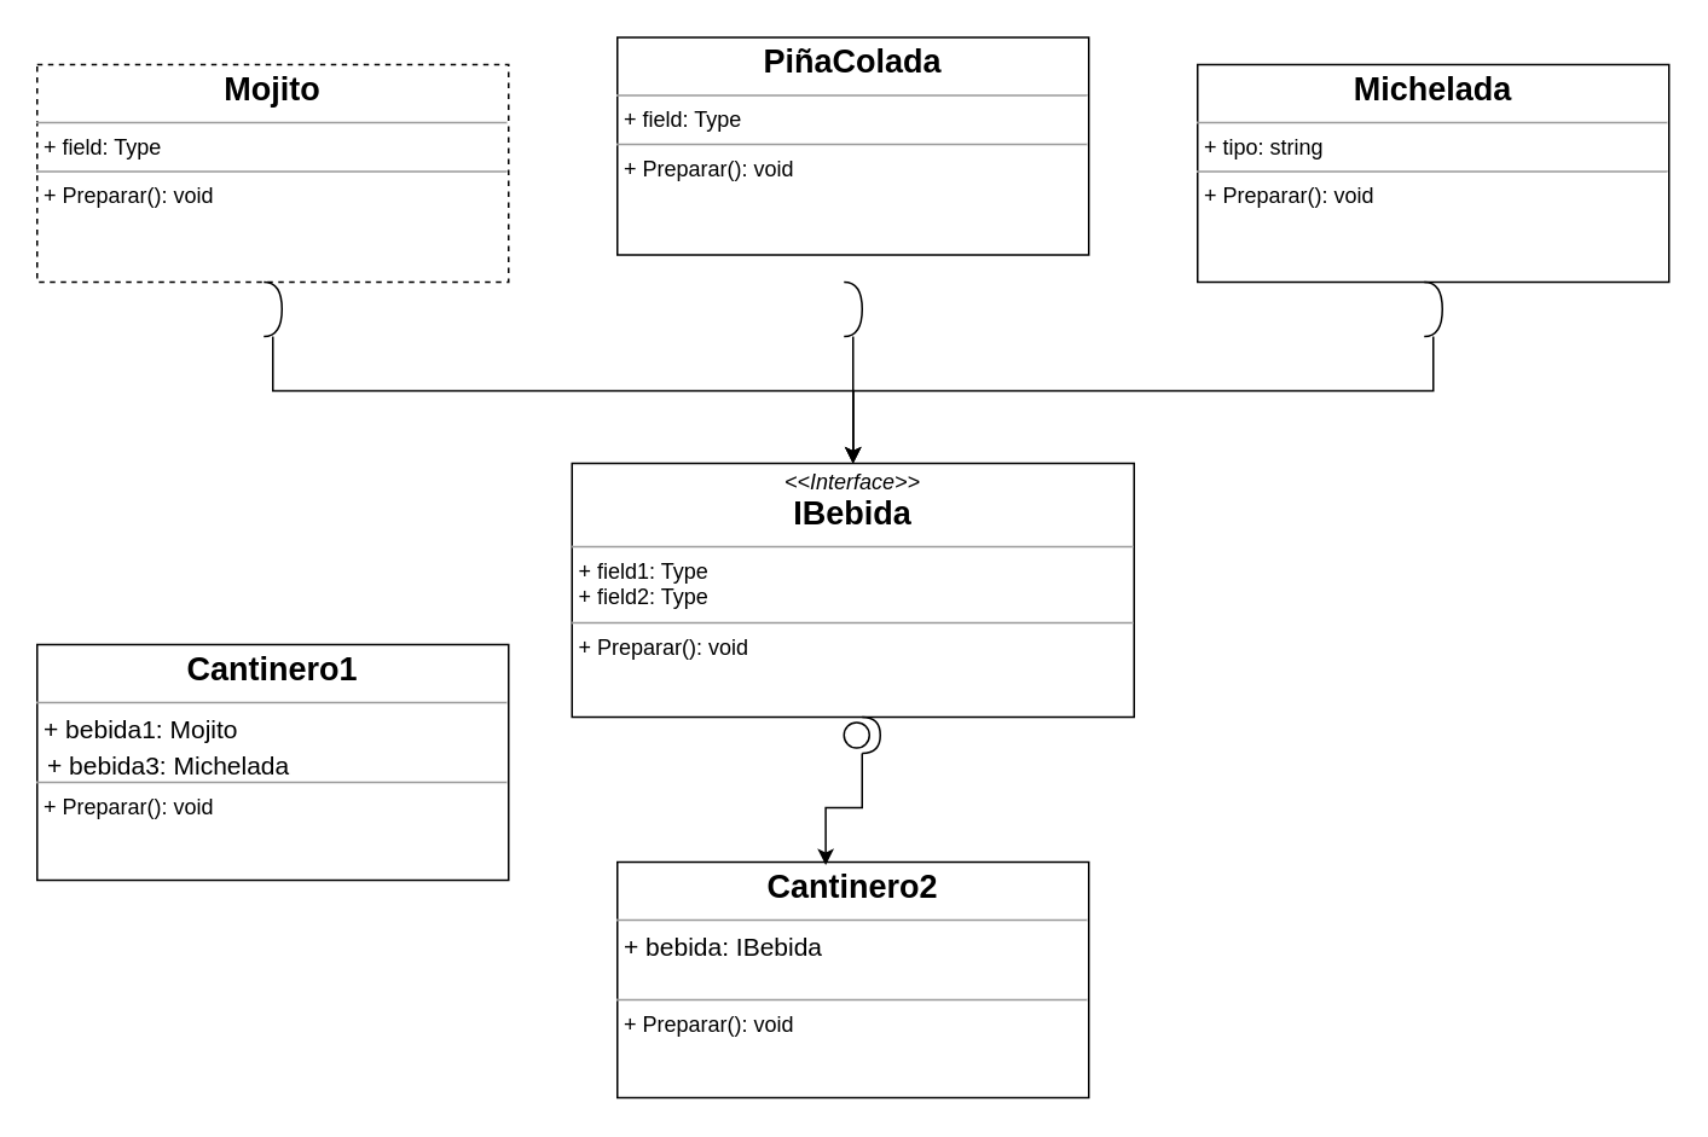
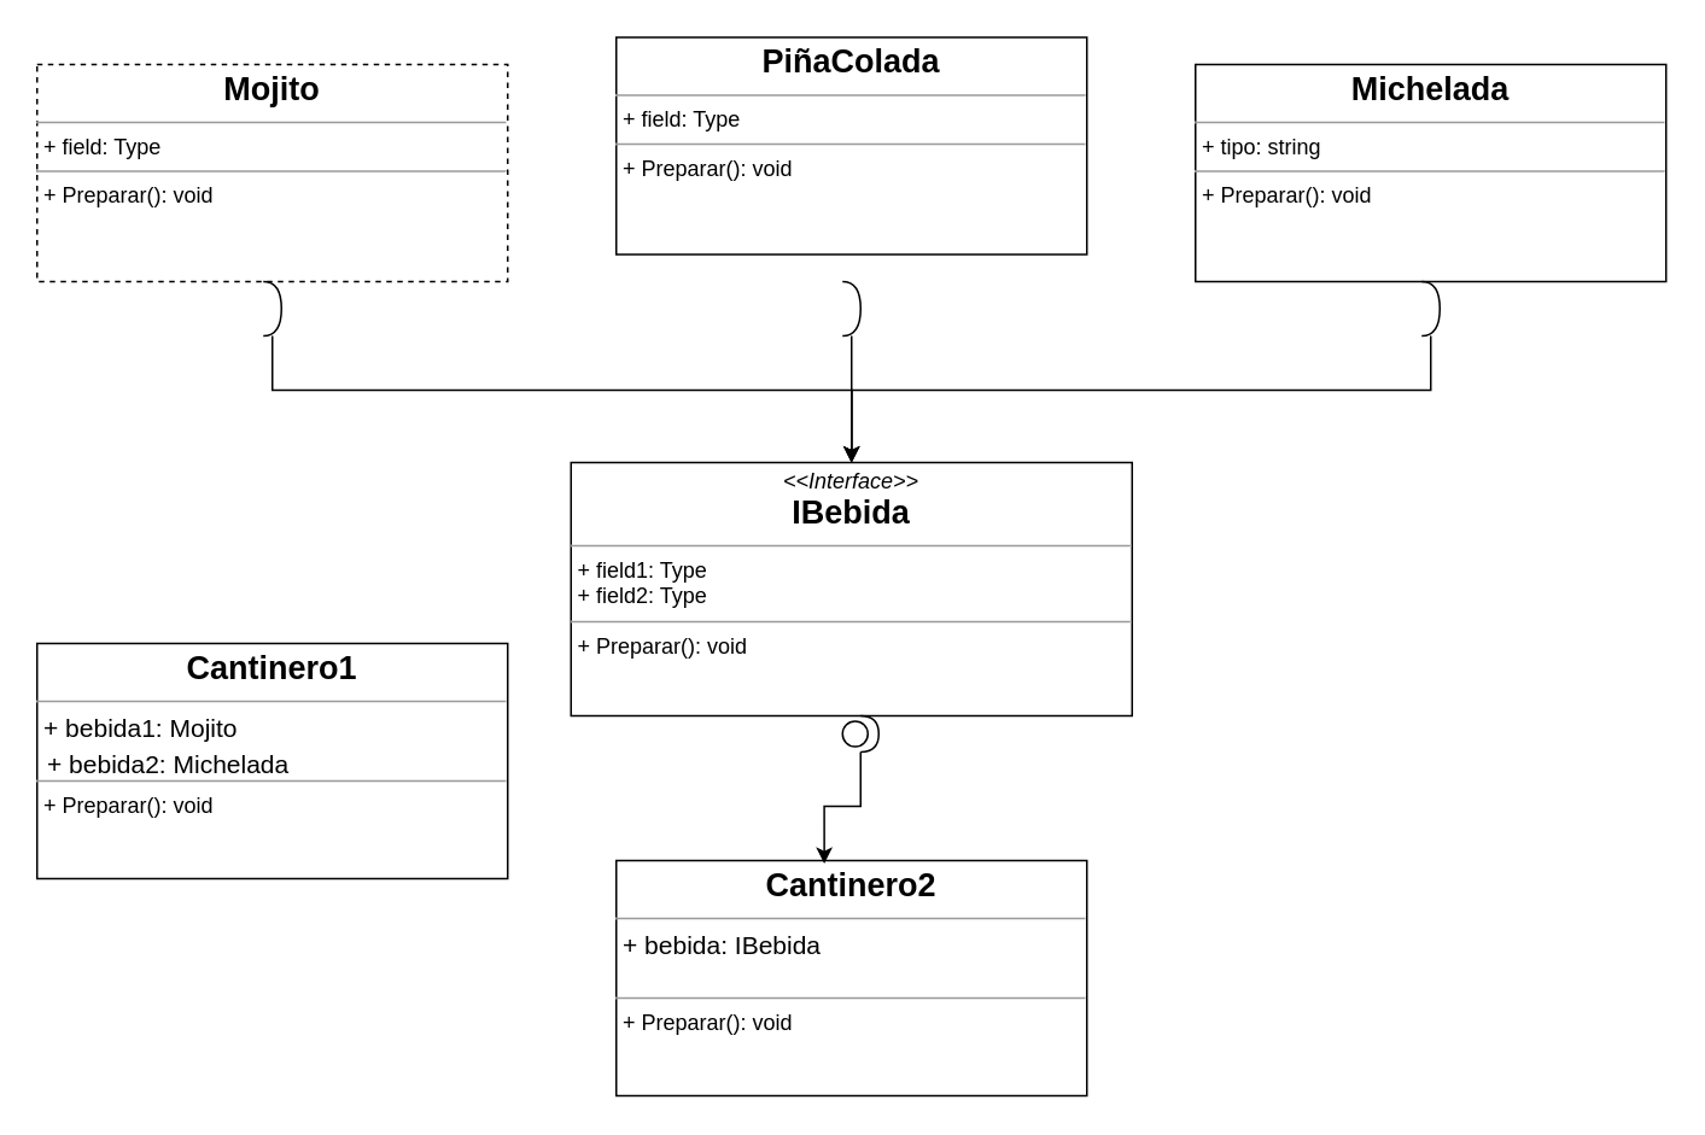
  <mxCell id="0" />
  <mxCell id="1" parent="0" />
  <mxCell id="2" value="&lt;p style=&quot;margin: 0px ; margin-top: 4px ; text-align: center&quot;&gt;&lt;b&gt;&lt;font style=&quot;font-size: 18px&quot;&gt;Cantinero1&lt;/font&gt;&lt;/b&gt;&lt;/p&gt;&lt;hr size=&quot;1&quot;&gt;&lt;p style=&quot;margin: 0px ; margin-left: 4px&quot;&gt;&lt;font style=&quot;font-size: 14px&quot;&gt;+ bebida1: Mojito&lt;/font&gt;&lt;/p&gt;&lt;p style=&quot;margin: 0px ; margin-left: 4px&quot;&gt;&lt;br&gt;&lt;/p&gt;&lt;hr size=&quot;1&quot;&gt;&lt;p style=&quot;margin: 0px ; margin-left: 4px&quot;&gt;+ Preparar(): void&lt;/p&gt;" style="verticalAlign=top;align=left;overflow=fill;fontSize=12;fontFamily=Helvetica;html=1;" vertex="1" parent="1"><mxGeometry x="20" y="355" width="260" height="130" as="geometry" /></mxCell>
  <mxCell id="3" value="&lt;p style=&quot;margin: 0px ; margin-top: 4px ; text-align: center&quot;&gt;&lt;b&gt;&lt;font style=&quot;font-size: 18px&quot;&gt;Mojito&lt;/font&gt;&lt;/b&gt;&lt;/p&gt;&lt;hr size=&quot;1&quot;&gt;&lt;p style=&quot;margin: 0px ; margin-left: 4px&quot;&gt;+ field: Type&lt;/p&gt;&lt;hr size=&quot;1&quot;&gt;&lt;p style=&quot;margin: 0px ; margin-left: 4px&quot;&gt;+ Preparar(): void&lt;/p&gt;" style="verticalAlign=top;align=left;overflow=fill;fontSize=12;fontFamily=Helvetica;html=1;dashed=1;" vertex="1" parent="1"><mxGeometry x="20" y="35" width="260" height="120" as="geometry" /></mxCell>
  <mxCell id="4" value="&lt;p style=&quot;margin: 0px ; margin-top: 4px ; text-align: center&quot;&gt;&lt;i&gt;&amp;lt;&amp;lt;Interface&amp;gt;&amp;gt;&lt;/i&gt;&lt;br&gt;&lt;b&gt;&lt;font style=&quot;font-size: 18px&quot;&gt;IBebida&lt;/font&gt;&lt;/b&gt;&lt;/p&gt;&lt;hr size=&quot;1&quot;&gt;&lt;p style=&quot;margin: 0px ; margin-left: 4px&quot;&gt;+ field1: Type&lt;br&gt;+ field2: Type&lt;/p&gt;&lt;hr size=&quot;1&quot;&gt;&lt;p style=&quot;margin: 0px ; margin-left: 4px&quot;&gt;+ Preparar(): void&lt;br&gt;&lt;/p&gt;" style="verticalAlign=top;align=left;overflow=fill;fontSize=12;fontFamily=Helvetica;html=1;" vertex="1" parent="1"><mxGeometry x="315" y="255" width="310" height="140" as="geometry" /></mxCell>
  <mxCell id="5" value="&lt;p style=&quot;margin: 0px ; margin-top: 4px ; text-align: center&quot;&gt;&lt;b&gt;&lt;font style=&quot;font-size: 18px&quot;&gt;PiñaColada&lt;/font&gt;&lt;/b&gt;&lt;/p&gt;&lt;hr size=&quot;1&quot;&gt;&lt;p style=&quot;margin: 0px ; margin-left: 4px&quot;&gt;+ field: Type&lt;/p&gt;&lt;hr size=&quot;1&quot;&gt;&lt;p style=&quot;margin: 0px ; margin-left: 4px&quot;&gt;+ Preparar(): void&lt;/p&gt;" style="verticalAlign=top;align=left;overflow=fill;fontSize=12;fontFamily=Helvetica;html=1;" vertex="1" parent="1"><mxGeometry x="340" y="20" width="260" height="120" as="geometry" /></mxCell>
  <mxCell id="6" value="&lt;p style=&quot;margin: 0px ; margin-top: 4px ; text-align: center&quot;&gt;&lt;b&gt;&lt;font style=&quot;font-size: 18px&quot;&gt;Michelada&lt;/font&gt;&lt;/b&gt;&lt;/p&gt;&lt;hr size=&quot;1&quot;&gt;&lt;p style=&quot;margin: 0px ; margin-left: 4px&quot;&gt;+ tipo: string&lt;/p&gt;&lt;hr size=&quot;1&quot;&gt;&lt;p style=&quot;margin: 0px ; margin-left: 4px&quot;&gt;+ Preparar(): void&lt;/p&gt;" style="verticalAlign=top;align=left;overflow=fill;fontSize=12;fontFamily=Helvetica;html=1;" vertex="1" parent="1"><mxGeometry x="660" y="35" width="260" height="120" as="geometry" /></mxCell>
- <mxCell id="7" value="+ bebida3: Michelada" style="text;strokeColor=none;fillColor=none;align=left;verticalAlign=top;spacingLeft=4;spacingRight=4;overflow=hidden;rotatable=0;points=[[0,0.5],[1,0.5]];portConstraint=eastwest;fontSize=14;" vertex="1" parent="1"><mxGeometry x="20" y="407" width="260" height="26" as="geometry" /></mxCell>
+ <mxCell id="7" value="+ bebida2: Michelada" style="text;strokeColor=none;fillColor=none;align=left;verticalAlign=top;spacingLeft=4;spacingRight=4;overflow=hidden;rotatable=0;points=[[0,0.5],[1,0.5]];portConstraint=eastwest;fontSize=14;" vertex="1" parent="1"><mxGeometry x="20" y="407" width="260" height="26" as="geometry" /></mxCell>
  <mxCell id="8" value="&lt;p style=&quot;margin: 0px ; margin-top: 4px ; text-align: center&quot;&gt;&lt;b&gt;&lt;font style=&quot;font-size: 18px&quot;&gt;Cantinero2&lt;/font&gt;&lt;/b&gt;&lt;/p&gt;&lt;hr size=&quot;1&quot;&gt;&lt;p style=&quot;margin: 0px ; margin-left: 4px&quot;&gt;&lt;font style=&quot;font-size: 14px&quot;&gt;+ bebida: IBebida&lt;/font&gt;&lt;/p&gt;&lt;p style=&quot;margin: 0px ; margin-left: 4px&quot;&gt;&lt;br&gt;&lt;/p&gt;&lt;hr size=&quot;1&quot;&gt;&lt;p style=&quot;margin: 0px ; margin-left: 4px&quot;&gt;+ Preparar(): void&lt;/p&gt;" style="verticalAlign=top;align=left;overflow=fill;fontSize=12;fontFamily=Helvetica;html=1;" vertex="1" parent="1"><mxGeometry x="340" y="475" width="260" height="130" as="geometry" /></mxCell>
  <mxCell id="9" style="edgeStyle=orthogonalEdgeStyle;rounded=0;orthogonalLoop=1;jettySize=auto;html=1;fontSize=18;" edge="1" parent="1" source="10" target="4"><mxGeometry relative="1" as="geometry"><Array as="points"><mxPoint x="150" y="215" /><mxPoint x="470" y="215" /></Array></mxGeometry></mxCell>
  <mxCell id="10" value="" style="shape=requiredInterface;html=1;verticalLabelPosition=bottom;sketch=0;fontSize=18;" vertex="1" parent="1"><mxGeometry x="145" y="155" width="10" height="30" as="geometry" /></mxCell>
  <mxCell id="11" style="edgeStyle=orthogonalEdgeStyle;rounded=0;orthogonalLoop=1;jettySize=auto;html=1;entryX=0.5;entryY=0;entryDx=0;entryDy=0;fontSize=18;" edge="1" parent="1" source="12" target="4"><mxGeometry relative="1" as="geometry" /></mxCell>
  <mxCell id="12" value="" style="shape=requiredInterface;html=1;verticalLabelPosition=bottom;sketch=0;fontSize=18;" vertex="1" parent="1"><mxGeometry x="465" y="155" width="10" height="30" as="geometry" /></mxCell>
  <mxCell id="13" style="edgeStyle=orthogonalEdgeStyle;rounded=0;orthogonalLoop=1;jettySize=auto;html=1;entryX=0.442;entryY=0.013;entryDx=0;entryDy=0;entryPerimeter=0;fontSize=18;" edge="1" parent="1" source="14" target="8"><mxGeometry relative="1" as="geometry" /></mxCell>
  <mxCell id="14" value="" style="shape=providedRequiredInterface;html=1;verticalLabelPosition=bottom;sketch=0;fontSize=18;" vertex="1" parent="1"><mxGeometry x="465" y="395" width="20" height="20" as="geometry" /></mxCell>
  <mxCell id="15" style="edgeStyle=orthogonalEdgeStyle;rounded=0;orthogonalLoop=1;jettySize=auto;html=1;entryX=0.5;entryY=0;entryDx=0;entryDy=0;fontSize=18;" edge="1" parent="1" source="16" target="4"><mxGeometry relative="1" as="geometry"><Array as="points"><mxPoint x="790" y="215" /><mxPoint x="470" y="215" /></Array></mxGeometry></mxCell>
  <mxCell id="16" value="" style="shape=requiredInterface;html=1;verticalLabelPosition=bottom;sketch=0;fontSize=18;" vertex="1" parent="1"><mxGeometry x="785" y="155" width="10" height="30" as="geometry" /></mxCell>
